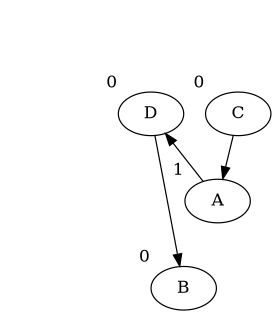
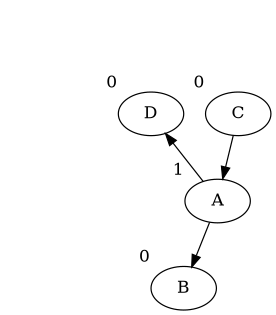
  strict digraph {
    rank2 [style=invisible]
    D [xlabel=0]
    C [xlabel=0]
    rank3 [style=invisible]
    B [xlabel=0]
    A [xlabel=1]
    rank1 [style=invisible]
    subgraph sub_1 {
      rank=same
      rankdir=LR
      rank2
      D
      C
    }
    subgraph sub_2 {
      rank=same
      rankdir=LR
      rank3
      B
    }
    rank2 -> D [style=invis]
    rank2 -> rank3 [color=white]
    D -> C [style=invis]
-   D -> B
+   A -> B
    C -> A
    A -> D
    rank1 -> rank2 [color=white]
  }
